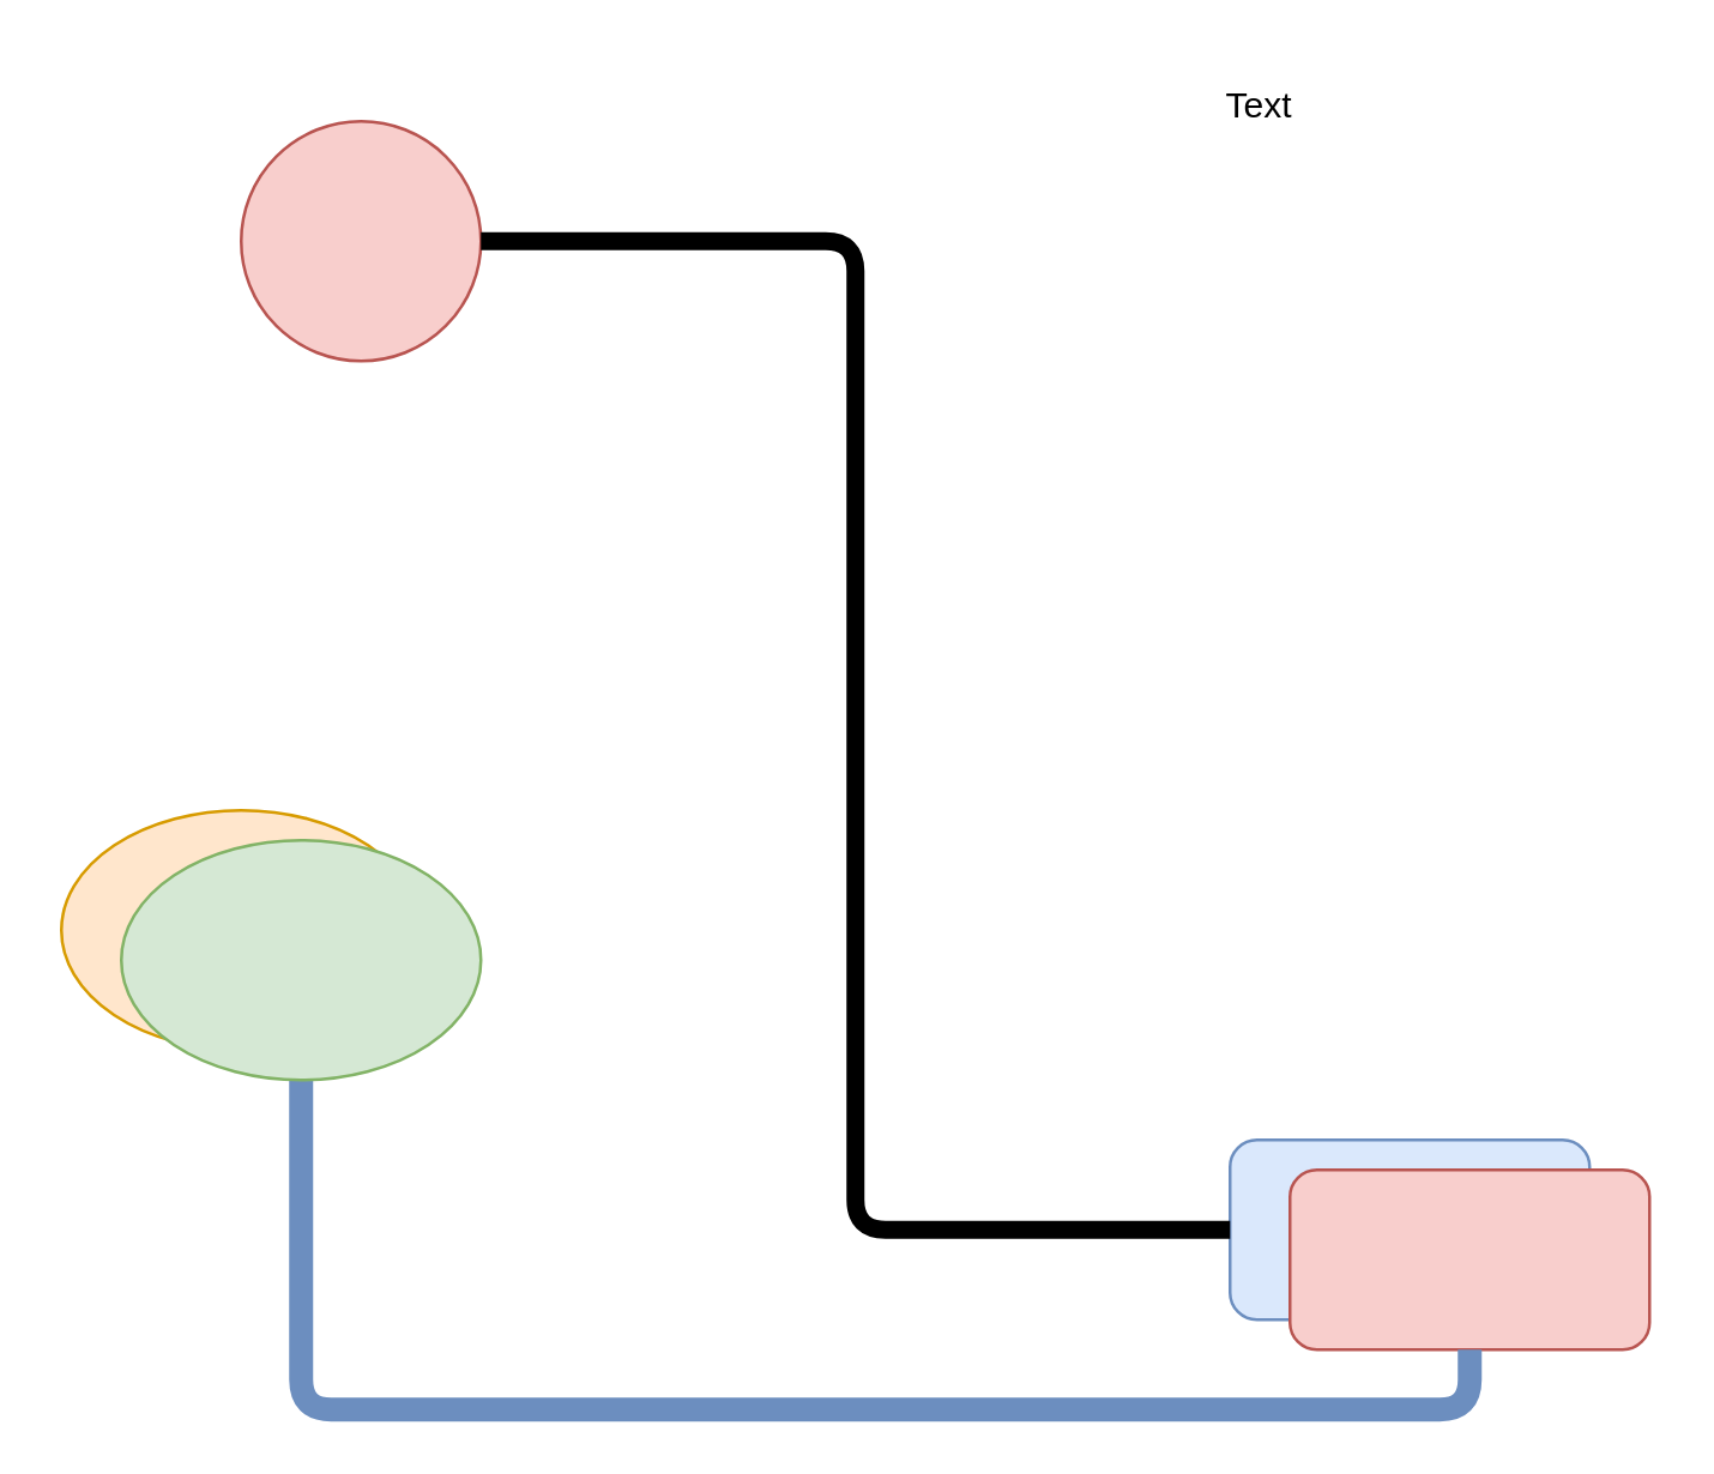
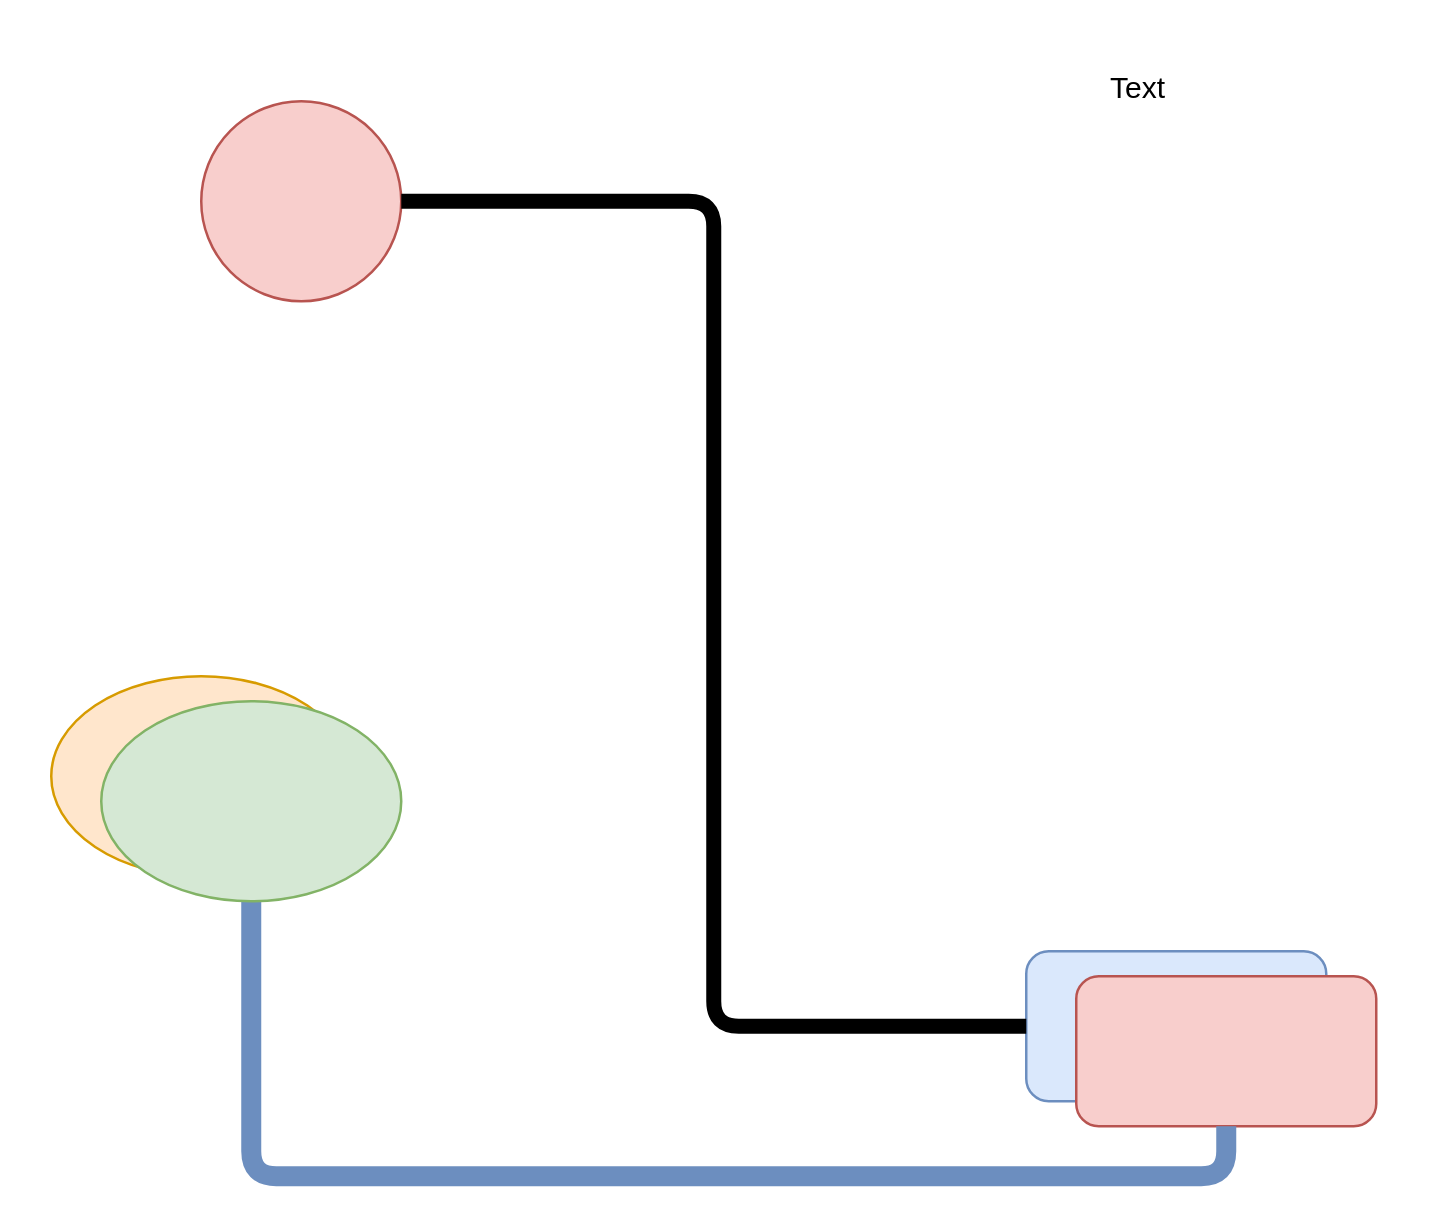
  <mxCell id="0" />
  <mxCell id="1" parent="0" />
  <mxCell id="2" value="" style="ellipse;whiteSpace=wrap;html=1;aspect=fixed;fillColor=#f8cecc;strokeColor=#b85450;" vertex="1" parent="1"><mxGeometry x="80" y="40" width="80" height="80" as="geometry" /></mxCell>
- <mxCell id="3" value="Text" style="text;html=1;strokeColor=none;fillColor=none;align=center;verticalAlign=middle;whiteSpace=wrap;rounded=0;" vertex="1" parent="1"><mxGeometry x="390" y="20" width="60" height="30" as="geometry" /></mxCell>
+ <mxCell id="3" value="Text" style="text;html=1;strokeColor=none;fillColor=none;align=center;verticalAlign=middle;whiteSpace=wrap;rounded=0;" vertex="1" parent="1"><mxGeometry x="425" y="20" width="60" height="30" as="geometry" /></mxCell>
  <mxCell id="4" value="" style="rounded=1;whiteSpace=wrap;html=1;fillColor=#dae8fc;strokeColor=#6c8ebf;" vertex="1" parent="1"><mxGeometry x="410" y="380" width="120" height="60" as="geometry" /></mxCell>
  <mxCell id="5" value="" style="rounded=1;whiteSpace=wrap;html=1;fillColor=#f8cecc;strokeColor=#b85450;" vertex="1" parent="1"><mxGeometry x="430" y="390" width="120" height="60" as="geometry" /></mxCell>
  <mxCell id="6" value="" style="ellipse;whiteSpace=wrap;html=1;fillColor=#ffe6cc;strokeColor=#d79b00;" vertex="1" parent="1"><mxGeometry x="20" y="270" width="120" height="80" as="geometry" /></mxCell>
  <mxCell id="7" style="edgeStyle=orthogonalEdgeStyle;orthogonalLoop=1;jettySize=auto;html=1;entryX=0.5;entryY=1;entryDx=0;entryDy=0;endArrow=none;endFill=0;strokeWidth=8;fillColor=#dae8fc;strokeColor=#6c8ebf;rounded=1;" edge="1" parent="1" source="8" target="5"><mxGeometry relative="1" as="geometry"><Array as="points"><mxPoint x="100" y="470" /><mxPoint x="490" y="470" /></Array></mxGeometry></mxCell>
  <mxCell id="8" value="" style="ellipse;whiteSpace=wrap;html=1;fillColor=#d5e8d4;strokeColor=#82b366;" vertex="1" parent="1"><mxGeometry x="40" y="280" width="120" height="80" as="geometry" /></mxCell>
  <mxCell id="9" value="" style="endArrow=none;html=1;rounded=1;entryX=0;entryY=0.5;entryDx=0;entryDy=0;exitX=1;exitY=0.5;exitDx=0;exitDy=0;edgeStyle=orthogonalEdgeStyle;strokeWidth=6;" edge="1" parent="1" source="2" target="4"><mxGeometry width="50" height="50" relative="1" as="geometry"><mxPoint x="290" y="530" as="sourcePoint" /><mxPoint x="340" y="480" as="targetPoint" /></mxGeometry></mxCell>
